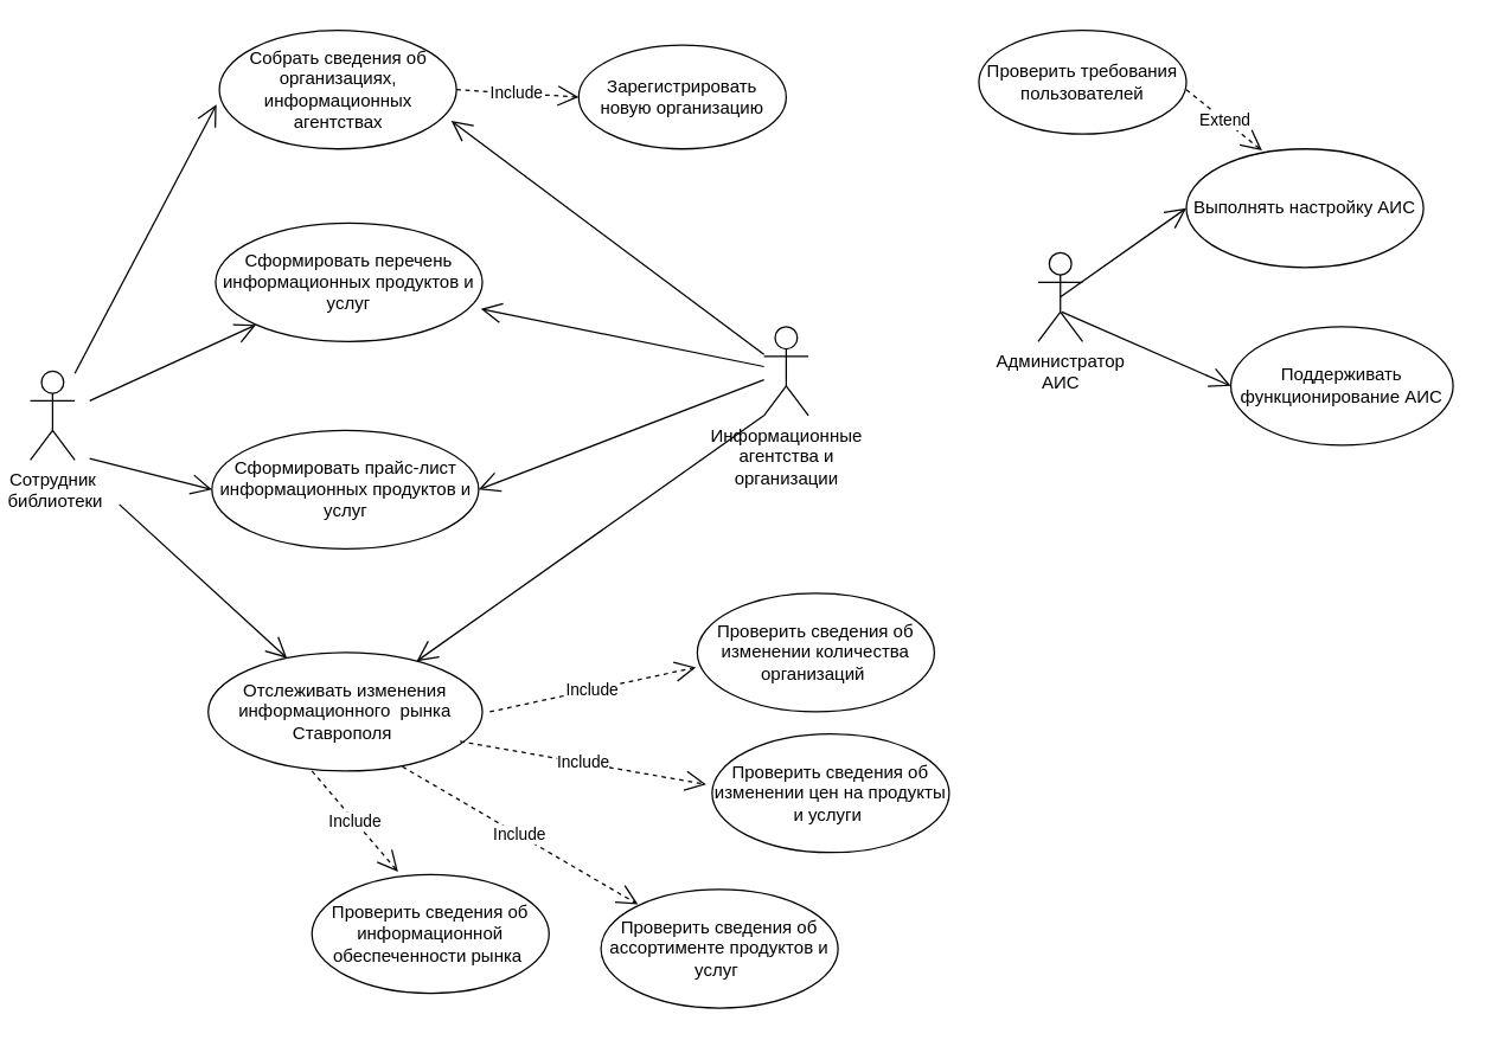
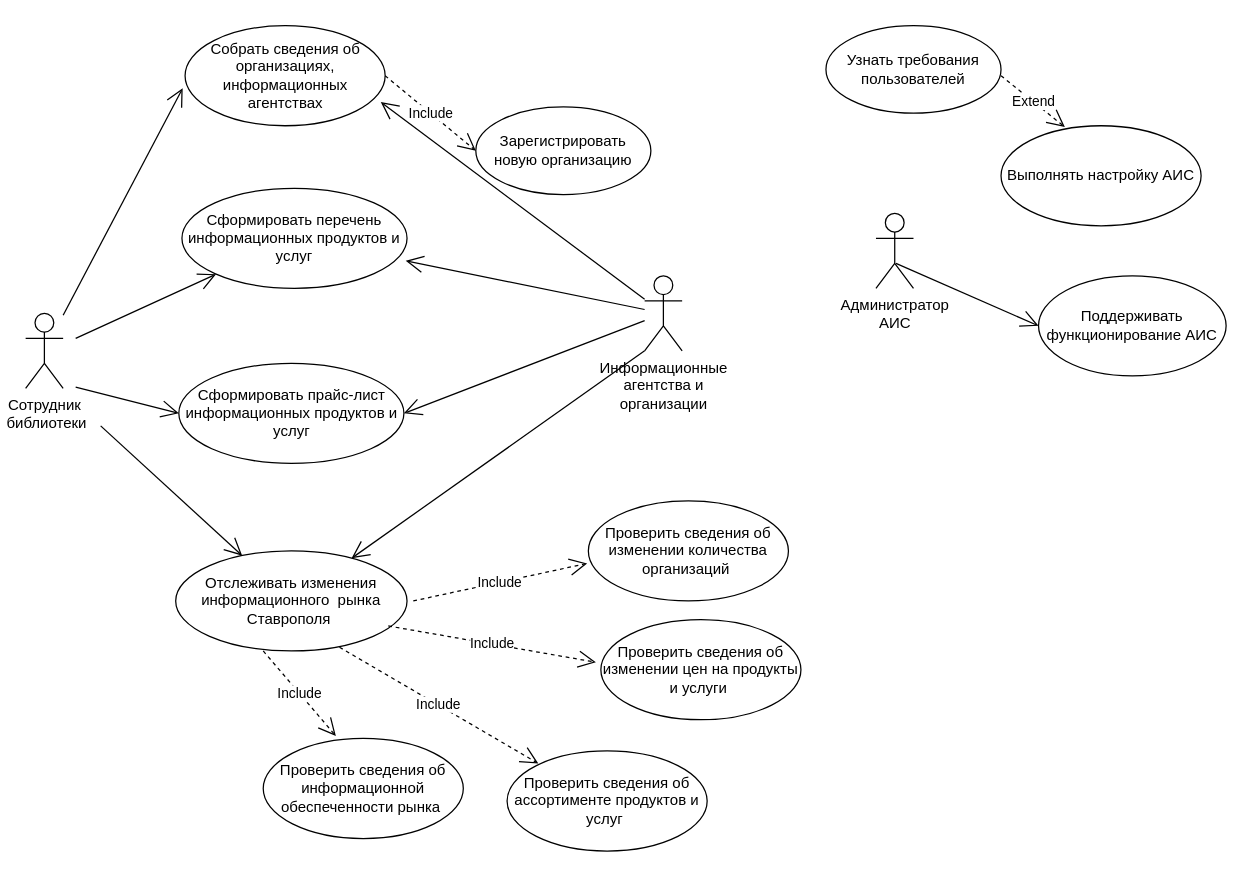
  <mxCell id="0" />
  <mxCell id="1" parent="0" />
  <mxCell id="2" value="Сотрудник&lt;br&gt;&amp;nbsp;библиотеки" style="shape=umlActor;verticalLabelPosition=bottom;labelBackgroundColor=#ffffff;verticalAlign=top;html=1;" parent="1" vertex="1"><mxGeometry x="20" y="250" width="30" height="60" as="geometry" /></mxCell>
  <mxCell id="3" value="Собрать сведения об организациях, информационных агентствах" style="ellipse;whiteSpace=wrap;html=1;" parent="1" vertex="1"><mxGeometry x="147.5" y="20" width="160" height="80" as="geometry" /></mxCell>
  <mxCell id="4" value="Сформировать перечень информационных продуктов и услуг" style="ellipse;whiteSpace=wrap;html=1;" parent="1" vertex="1"><mxGeometry x="145" y="150" width="180" height="80" as="geometry" /></mxCell>
  <mxCell id="5" value="Сформировать прайс-лист информационных продуктов и услуг" style="ellipse;whiteSpace=wrap;html=1;" parent="1" vertex="1"><mxGeometry x="142.5" y="290" width="180" height="80" as="geometry" /></mxCell>
  <mxCell id="6" value="Отслеживать изменения информационного&amp;nbsp; рынка Ставрополя&amp;nbsp;" style="ellipse;whiteSpace=wrap;html=1;" parent="1" vertex="1"><mxGeometry x="140" y="440" width="185" height="80" as="geometry" /></mxCell>
  <mxCell id="7" value="" style="endArrow=open;endFill=1;endSize=12;html=1;entryX=-0.012;entryY=0.625;entryDx=0;entryDy=0;entryPerimeter=0;" parent="1" source="2" target="3" edge="1"><mxGeometry width="160" relative="1" as="geometry"><mxPoint x="-20" y="170" as="sourcePoint" /><mxPoint x="140" y="170" as="targetPoint" /></mxGeometry></mxCell>
  <mxCell id="8" value="" style="endArrow=open;endFill=1;endSize=12;html=1;" parent="1" target="4" edge="1"><mxGeometry width="160" relative="1" as="geometry"><mxPoint x="60" y="270" as="sourcePoint" /><mxPoint x="220" y="270" as="targetPoint" /></mxGeometry></mxCell>
  <mxCell id="9" value="" style="endArrow=open;endFill=1;endSize=12;html=1;entryX=0;entryY=0.5;entryDx=0;entryDy=0;" parent="1" target="5" edge="1"><mxGeometry width="160" relative="1" as="geometry"><mxPoint x="60" y="309" as="sourcePoint" /><mxPoint x="220" y="309" as="targetPoint" /></mxGeometry></mxCell>
  <mxCell id="10" value="" style="endArrow=open;endFill=1;endSize=12;html=1;" parent="1" target="6" edge="1"><mxGeometry width="160" relative="1" as="geometry"><mxPoint x="80" y="340" as="sourcePoint" /><mxPoint x="240" y="340" as="targetPoint" /></mxGeometry></mxCell>
  <mxCell id="11" value="Информационные &lt;br&gt;агентства и &lt;br&gt;организации" style="shape=umlActor;verticalLabelPosition=bottom;labelBackgroundColor=#ffffff;verticalAlign=top;html=1;" parent="1" vertex="1"><mxGeometry x="515" y="220" width="30" height="60" as="geometry" /></mxCell>
  <mxCell id="12" value="" style="endArrow=open;endFill=1;endSize=12;html=1;entryX=0.978;entryY=0.763;entryDx=0;entryDy=0;entryPerimeter=0;" parent="1" source="11" target="3" edge="1"><mxGeometry width="160" relative="1" as="geometry"><mxPoint x="570" y="229.5" as="sourcePoint" /><mxPoint x="730" y="229.5" as="targetPoint" /></mxGeometry></mxCell>
  <mxCell id="13" value="" style="endArrow=open;endFill=1;endSize=12;html=1;entryX=0.994;entryY=0.725;entryDx=0;entryDy=0;entryPerimeter=0;" parent="1" source="11" target="4" edge="1"><mxGeometry width="160" relative="1" as="geometry"><mxPoint x="580" y="270" as="sourcePoint" /><mxPoint x="740" y="270" as="targetPoint" /></mxGeometry></mxCell>
  <mxCell id="14" value="" style="endArrow=open;endFill=1;endSize=12;html=1;entryX=1;entryY=0.5;entryDx=0;entryDy=0;" parent="1" source="11" target="5" edge="1"><mxGeometry width="160" relative="1" as="geometry"><mxPoint x="590" y="290" as="sourcePoint" /><mxPoint x="740" y="300" as="targetPoint" /></mxGeometry></mxCell>
  <mxCell id="15" value="" style="endArrow=open;endFill=1;endSize=12;html=1;exitX=0;exitY=1;exitDx=0;exitDy=0;exitPerimeter=0;" parent="1" source="11" target="6" edge="1"><mxGeometry width="160" relative="1" as="geometry"><mxPoint x="460" y="469.5" as="sourcePoint" /><mxPoint x="620" y="469.5" as="targetPoint" /></mxGeometry></mxCell>
  <mxCell id="16" value="Администратор &lt;br&gt;АИС" style="shape=umlActor;verticalLabelPosition=bottom;labelBackgroundColor=#ffffff;verticalAlign=top;html=1;" parent="1" vertex="1"><mxGeometry x="700" y="170" width="30" height="60" as="geometry" /></mxCell>
  <mxCell id="17" value="Поддерживать функционирование АИС" style="ellipse;whiteSpace=wrap;html=1;" parent="1" vertex="1"><mxGeometry x="830" y="220" width="150" height="80" as="geometry" /></mxCell>
  <mxCell id="18" value="Выполнять настройку АИС" style="ellipse;whiteSpace=wrap;html=1;" parent="1" vertex="1"><mxGeometry x="800" y="100" width="160" height="80" as="geometry" /></mxCell>
- <mxCell id="19" value="Зарегистрировать новую организацию" style="ellipse;whiteSpace=wrap;html=1;" parent="1" vertex="1"><mxGeometry x="390" y="30" width="140" height="70" as="geometry" /></mxCell>
- <mxCell id="20" value="" style="endArrow=open;endFill=1;endSize=12;html=1;entryX=0;entryY=0.5;entryDx=0;entryDy=0;exitX=0.5;exitY=0.5;exitDx=0;exitDy=0;exitPerimeter=0;" parent="1" source="16" target="18" edge="1"><mxGeometry width="160" relative="1" as="geometry"><mxPoint x="325" y="660" as="sourcePoint" /><mxPoint x="485" y="660" as="targetPoint" /></mxGeometry></mxCell>
+ <mxCell id="19" value="Зарегистрировать новую организацию" style="ellipse;whiteSpace=wrap;html=1;" parent="1" vertex="1"><mxGeometry x="380" y="85" width="140" height="70" as="geometry" /></mxCell>
  <mxCell id="21" value="" style="endArrow=open;endFill=1;endSize=12;html=1;entryX=0;entryY=0.5;entryDx=0;entryDy=0;exitX=0.533;exitY=0.667;exitDx=0;exitDy=0;exitPerimeter=0;" parent="1" source="16" target="17" edge="1"><mxGeometry width="160" relative="1" as="geometry"><mxPoint x="330" y="680" as="sourcePoint" /><mxPoint x="490" y="680" as="targetPoint" /></mxGeometry></mxCell>
  <mxCell id="22" value="Проверить cведения об изменении количества организаций&amp;nbsp;" style="ellipse;whiteSpace=wrap;html=1;" parent="1" vertex="1"><mxGeometry x="470" y="400" width="160" height="80" as="geometry" /></mxCell>
  <mxCell id="23" value="Проверить сведения об изменении цен на продукты и услуги&amp;nbsp;" style="ellipse;whiteSpace=wrap;html=1;" parent="1" vertex="1"><mxGeometry x="480" y="495" width="160" height="80" as="geometry" /></mxCell>
  <mxCell id="24" value="Проверить сведения об ассортименте продуктов и услуг&amp;nbsp;" style="ellipse;whiteSpace=wrap;html=1;" parent="1" vertex="1"><mxGeometry x="405" y="600" width="160" height="80" as="geometry" /></mxCell>
  <mxCell id="25" value="Проверить сведения об информационной обеспеченности рынка&amp;nbsp;" style="ellipse;whiteSpace=wrap;html=1;" parent="1" vertex="1"><mxGeometry x="210" y="590" width="160" height="80" as="geometry" /></mxCell>
  <mxCell id="26" value="Include" style="endArrow=open;dashed=1;endFill=0;endSize=12;html=1;entryX=-0.006;entryY=0.625;entryDx=0;entryDy=0;entryPerimeter=0;" parent="1" target="22" edge="1"><mxGeometry width="160" relative="1" as="geometry"><mxPoint x="330" y="480" as="sourcePoint" /><mxPoint x="480" y="440" as="targetPoint" /></mxGeometry></mxCell>
- <mxCell id="27" value="Проверить требования пользователей" style="ellipse;whiteSpace=wrap;html=1;" parent="1" vertex="1"><mxGeometry x="660" y="20" width="140" height="70" as="geometry" /></mxCell>
+ <mxCell id="27" value="Узнать требования пользователей" style="ellipse;whiteSpace=wrap;html=1;" parent="1" vertex="1"><mxGeometry x="660" y="20" width="140" height="70" as="geometry" /></mxCell>
  <mxCell id="28" value="Include" style="endArrow=open;dashed=1;endFill=0;endSize=12;html=1;entryX=-0.025;entryY=0.425;entryDx=0;entryDy=0;entryPerimeter=0;" edge="1" parent="1" target="23"><mxGeometry width="160" relative="1" as="geometry"><mxPoint x="310" y="500" as="sourcePoint" /><mxPoint x="459.04" y="530" as="targetPoint" /></mxGeometry></mxCell>
  <mxCell id="29" value="Include" style="endArrow=open;dashed=1;endFill=0;endSize=12;html=1;exitX=0.708;exitY=0.963;exitDx=0;exitDy=0;exitPerimeter=0;" edge="1" parent="1" source="6"><mxGeometry width="160" relative="1" as="geometry"><mxPoint x="280" y="520" as="sourcePoint" /><mxPoint x="430" y="610" as="targetPoint" /></mxGeometry></mxCell>
  <mxCell id="30" value="Include" style="endArrow=open;dashed=1;endFill=0;endSize=12;html=1;entryX=0.363;entryY=-0.025;entryDx=0;entryDy=0;entryPerimeter=0;" edge="1" parent="1" target="25"><mxGeometry width="160" relative="1" as="geometry"><mxPoint x="210" y="520" as="sourcePoint" /><mxPoint x="329.04" y="570" as="targetPoint" /></mxGeometry></mxCell>
  <mxCell id="31" value="Include" style="endArrow=open;dashed=1;endFill=0;endSize=12;html=1;entryX=0;entryY=0.5;entryDx=0;entryDy=0;" edge="1" parent="1" target="19"><mxGeometry width="160" relative="1" as="geometry"><mxPoint x="307.5" y="60" as="sourcePoint" /><mxPoint x="426.54" y="90" as="targetPoint" /></mxGeometry></mxCell>
  <mxCell id="32" value="Extend" style="endArrow=open;dashed=1;endFill=0;endSize=12;html=1;entryX=0.319;entryY=0.013;entryDx=0;entryDy=0;entryPerimeter=0;" edge="1" parent="1" target="18"><mxGeometry width="160" relative="1" as="geometry"><mxPoint x="800" y="60" as="sourcePoint" /><mxPoint x="969.04" y="90" as="targetPoint" /></mxGeometry></mxCell>
